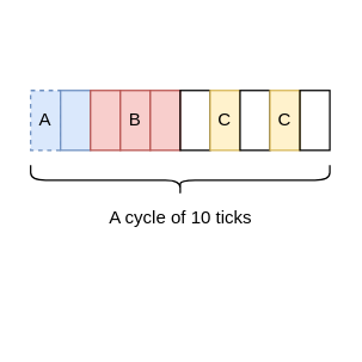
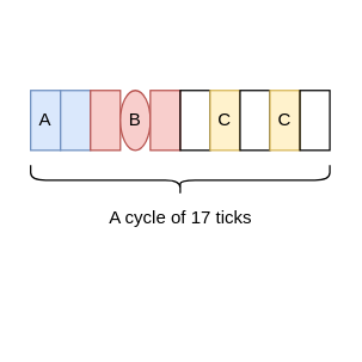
  <mxCell id="0" />
  <mxCell id="1" parent="0" />
- <mxCell id="2" value="A" style="rounded=0;whiteSpace=wrap;html=1;fillColor=#dae8fc;strokeColor=#6c8ebf;dashed=1;" parent="1" vertex="1"><mxGeometry x="20" y="60" width="20" height="40" as="geometry" /></mxCell>
+ <mxCell id="2" value="A" style="rounded=0;whiteSpace=wrap;html=1;fillColor=#dae8fc;strokeColor=#6c8ebf;" parent="1" vertex="1"><mxGeometry x="20" y="60" width="20" height="40" as="geometry" /></mxCell>
  <mxCell id="3" value="" style="rounded=0;whiteSpace=wrap;html=1;fillColor=#dae8fc;strokeColor=#6c8ebf;" parent="1" vertex="1"><mxGeometry x="40" y="60" width="20" height="40" as="geometry" /></mxCell>
  <mxCell id="4" value="" style="rounded=0;whiteSpace=wrap;html=1;fillColor=#f8cecc;strokeColor=#b85450;" parent="1" vertex="1"><mxGeometry x="60" y="60" width="20" height="40" as="geometry" /></mxCell>
- <mxCell id="5" value="B" style="rounded=0;whiteSpace=wrap;html=1;fillColor=#f8cecc;strokeColor=#b85450;" parent="1" vertex="1"><mxGeometry x="80" y="60" width="20" height="40" as="geometry" /></mxCell>
+ <mxCell id="5" value="B" style="ellipse;whiteSpace=wrap;html=1;fillColor=#f8cecc;strokeColor=#b85450;" parent="1" vertex="1"><mxGeometry x="80" y="60" width="20" height="40" as="geometry" /></mxCell>
  <mxCell id="6" value="" style="rounded=0;whiteSpace=wrap;html=1;fillColor=#f8cecc;strokeColor=#b85450;" parent="1" vertex="1"><mxGeometry x="100" y="60" width="20" height="40" as="geometry" /></mxCell>
  <mxCell id="7" value="" style="rounded=0;whiteSpace=wrap;html=1;fillColor=none;" parent="1" vertex="1"><mxGeometry x="120" y="60" width="20" height="40" as="geometry" /></mxCell>
  <mxCell id="8" value="C" style="rounded=0;whiteSpace=wrap;html=1;fillColor=#fff2cc;strokeColor=#d6b656;" parent="1" vertex="1"><mxGeometry x="140" y="60" width="20" height="40" as="geometry" /></mxCell>
  <mxCell id="9" value="" style="rounded=0;whiteSpace=wrap;html=1;" parent="1" vertex="1"><mxGeometry x="160" y="60" width="20" height="40" as="geometry" /></mxCell>
  <mxCell id="10" value="C" style="rounded=0;whiteSpace=wrap;html=1;fillColor=#fff2cc;strokeColor=#d6b656;" parent="1" vertex="1"><mxGeometry x="180" y="60" width="20" height="40" as="geometry" /></mxCell>
  <mxCell id="11" value="" style="rounded=0;whiteSpace=wrap;html=1;fillColor=none;" parent="1" vertex="1"><mxGeometry x="200" y="60" width="20" height="40" as="geometry" /></mxCell>
  <mxCell id="12" value="" style="shape=curlyBracket;whiteSpace=wrap;html=1;rounded=1;labelPosition=left;verticalLabelPosition=middle;align=right;verticalAlign=middle;rotation=-90;" parent="1" vertex="1"><mxGeometry x="110" y="20" width="20" height="200" as="geometry" /></mxCell>
- <mxCell id="13" value="A cycle of 10 ticks" style="text;html=1;align=center;verticalAlign=middle;resizable=0;points=[];autosize=1;strokeColor=none;fillColor=none;" parent="1" vertex="1"><mxGeometry x="60" y="130" width="120" height="30" as="geometry" /></mxCell>
+ <mxCell id="13" value="A cycle of 17 ticks" style="text;html=1;align=center;verticalAlign=middle;resizable=0;points=[];autosize=1;strokeColor=none;fillColor=none;" parent="1" vertex="1"><mxGeometry x="60" y="130" width="120" height="30" as="geometry" /></mxCell>
